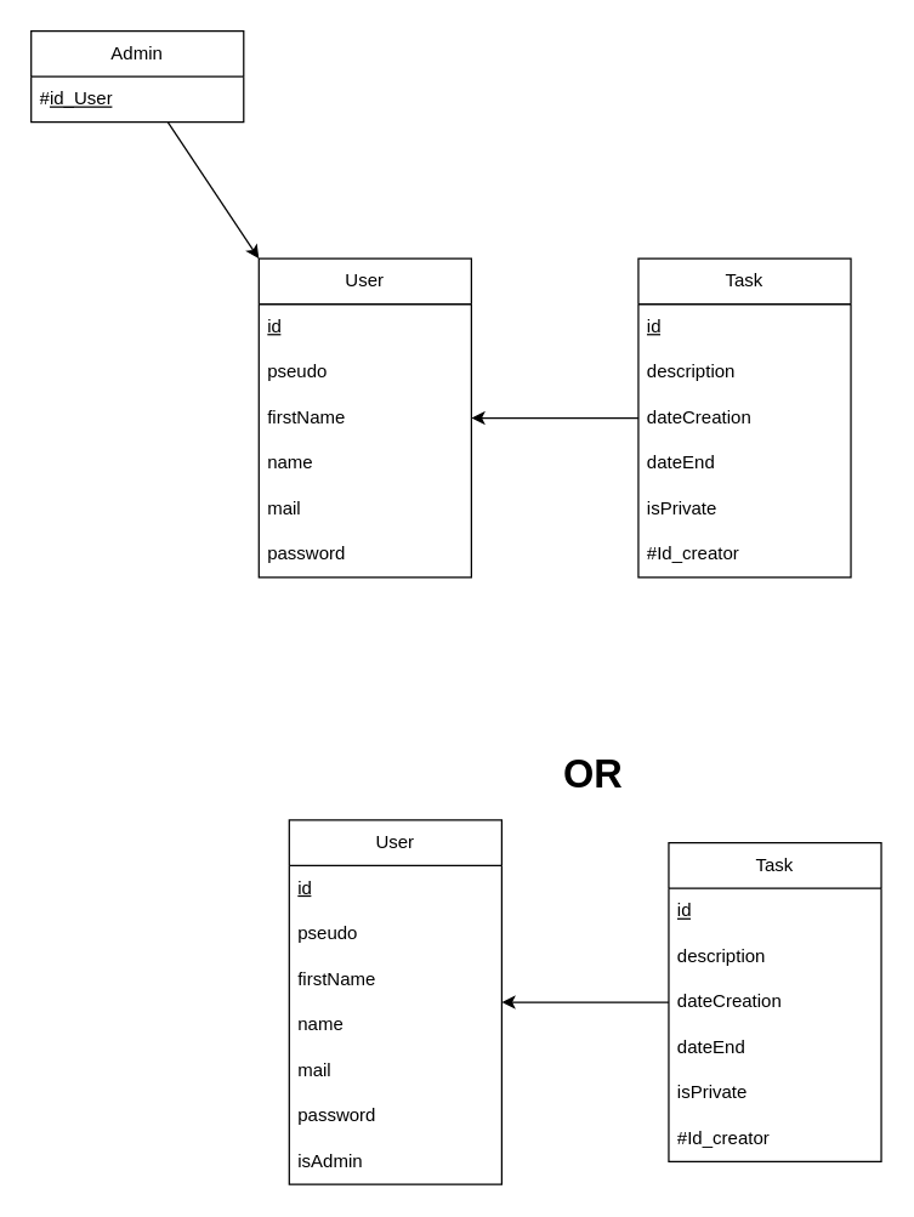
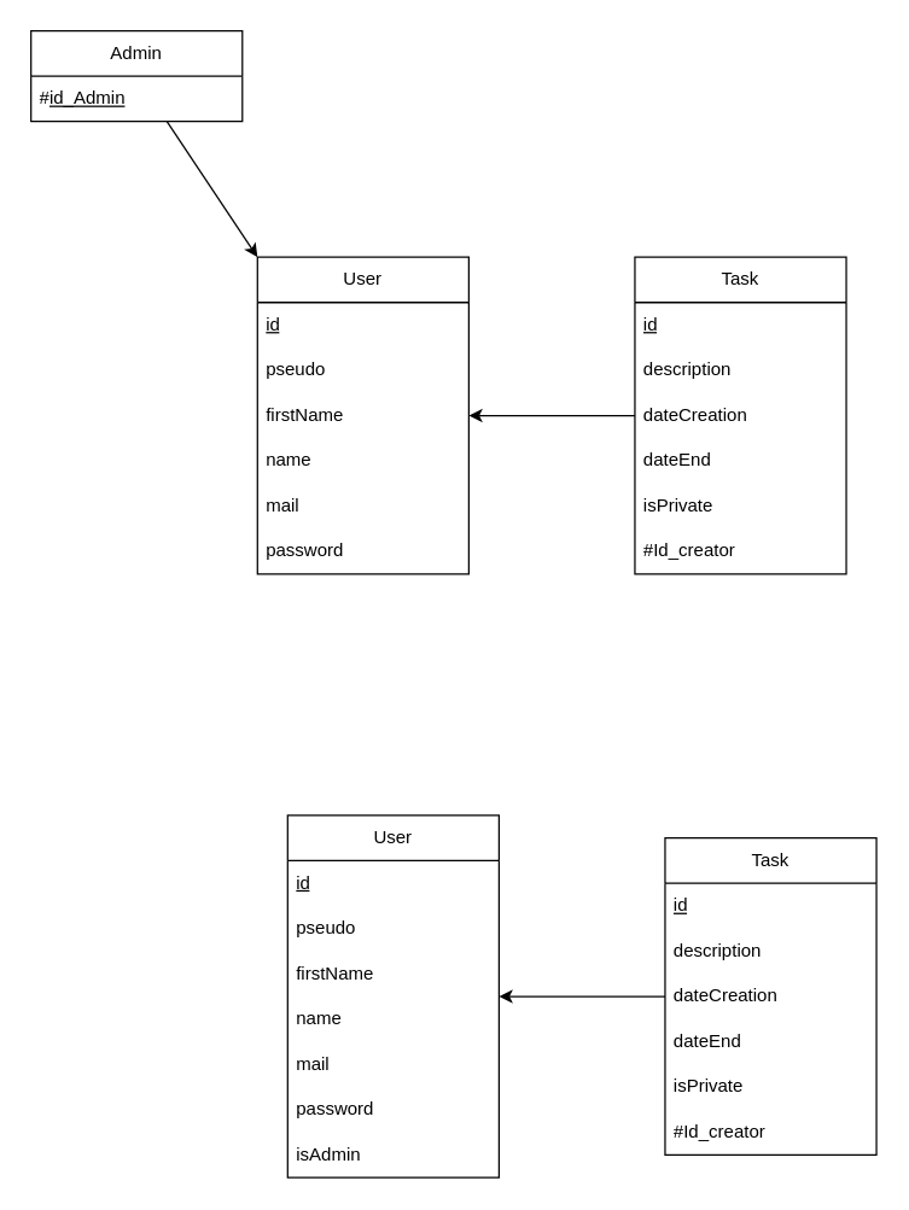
  <mxCell id="0" />
  <mxCell id="1" parent="0" />
  <mxCell id="2" value="User" style="swimlane;fontStyle=0;childLayout=stackLayout;horizontal=1;startSize=30;horizontalStack=0;resizeParent=1;resizeParentMax=0;resizeLast=0;collapsible=1;marginBottom=0;whiteSpace=wrap;html=1;" vertex="1" parent="1"><mxGeometry x="170" y="170" width="140" height="210" as="geometry" /></mxCell>
  <mxCell id="3" value="&lt;u&gt;id&lt;/u&gt;" style="text;strokeColor=none;fillColor=none;align=left;verticalAlign=middle;spacingLeft=4;spacingRight=4;overflow=hidden;points=[[0,0.5],[1,0.5]];portConstraint=eastwest;rotatable=0;whiteSpace=wrap;html=1;" vertex="1" parent="2"><mxGeometry y="30" width="140" height="30" as="geometry" /></mxCell>
  <mxCell id="4" value="pseudo" style="text;strokeColor=none;fillColor=none;align=left;verticalAlign=middle;spacingLeft=4;spacingRight=4;overflow=hidden;points=[[0,0.5],[1,0.5]];portConstraint=eastwest;rotatable=0;whiteSpace=wrap;html=1;" vertex="1" parent="2"><mxGeometry y="60" width="140" height="30" as="geometry" /></mxCell>
  <mxCell id="5" value="firstName" style="text;strokeColor=none;fillColor=none;align=left;verticalAlign=middle;spacingLeft=4;spacingRight=4;overflow=hidden;points=[[0,0.5],[1,0.5]];portConstraint=eastwest;rotatable=0;whiteSpace=wrap;html=1;" vertex="1" parent="2"><mxGeometry y="90" width="140" height="30" as="geometry" /></mxCell>
  <mxCell id="6" value="name" style="text;strokeColor=none;fillColor=none;align=left;verticalAlign=middle;spacingLeft=4;spacingRight=4;overflow=hidden;points=[[0,0.5],[1,0.5]];portConstraint=eastwest;rotatable=0;whiteSpace=wrap;html=1;" vertex="1" parent="2"><mxGeometry y="120" width="140" height="30" as="geometry" /></mxCell>
  <mxCell id="7" value="mail" style="text;strokeColor=none;fillColor=none;align=left;verticalAlign=middle;spacingLeft=4;spacingRight=4;overflow=hidden;points=[[0,0.5],[1,0.5]];portConstraint=eastwest;rotatable=0;whiteSpace=wrap;html=1;" vertex="1" parent="2"><mxGeometry y="150" width="140" height="30" as="geometry" /></mxCell>
  <mxCell id="8" value="password" style="text;strokeColor=none;fillColor=none;align=left;verticalAlign=middle;spacingLeft=4;spacingRight=4;overflow=hidden;points=[[0,0.5],[1,0.5]];portConstraint=eastwest;rotatable=0;whiteSpace=wrap;html=1;" vertex="1" parent="2"><mxGeometry y="180" width="140" height="30" as="geometry" /></mxCell>
  <mxCell id="9" value="Task" style="swimlane;fontStyle=0;childLayout=stackLayout;horizontal=1;startSize=30;horizontalStack=0;resizeParent=1;resizeParentMax=0;resizeLast=0;collapsible=1;marginBottom=0;whiteSpace=wrap;html=1;" vertex="1" parent="1"><mxGeometry x="420" y="170" width="140" height="210" as="geometry" /></mxCell>
  <mxCell id="10" value="&lt;u&gt;id&lt;/u&gt;" style="text;strokeColor=none;fillColor=none;align=left;verticalAlign=middle;spacingLeft=4;spacingRight=4;overflow=hidden;points=[[0,0.5],[1,0.5]];portConstraint=eastwest;rotatable=0;whiteSpace=wrap;html=1;" vertex="1" parent="9"><mxGeometry y="30" width="140" height="30" as="geometry" /></mxCell>
  <mxCell id="11" value="description" style="text;strokeColor=none;fillColor=none;align=left;verticalAlign=middle;spacingLeft=4;spacingRight=4;overflow=hidden;points=[[0,0.5],[1,0.5]];portConstraint=eastwest;rotatable=0;whiteSpace=wrap;html=1;" vertex="1" parent="9"><mxGeometry y="60" width="140" height="30" as="geometry" /></mxCell>
  <mxCell id="12" value="dateCreation" style="text;strokeColor=none;fillColor=none;align=left;verticalAlign=middle;spacingLeft=4;spacingRight=4;overflow=hidden;points=[[0,0.5],[1,0.5]];portConstraint=eastwest;rotatable=0;whiteSpace=wrap;html=1;" vertex="1" parent="9"><mxGeometry y="90" width="140" height="30" as="geometry" /></mxCell>
  <mxCell id="13" value="dateEnd" style="text;strokeColor=none;fillColor=none;align=left;verticalAlign=middle;spacingLeft=4;spacingRight=4;overflow=hidden;points=[[0,0.5],[1,0.5]];portConstraint=eastwest;rotatable=0;whiteSpace=wrap;html=1;" vertex="1" parent="9"><mxGeometry y="120" width="140" height="30" as="geometry" /></mxCell>
  <mxCell id="14" value="isPrivate" style="text;strokeColor=none;fillColor=none;align=left;verticalAlign=middle;spacingLeft=4;spacingRight=4;overflow=hidden;points=[[0,0.5],[1,0.5]];portConstraint=eastwest;rotatable=0;whiteSpace=wrap;html=1;" vertex="1" parent="9"><mxGeometry y="150" width="140" height="30" as="geometry" /></mxCell>
  <mxCell id="15" value="#Id_creator" style="text;strokeColor=none;fillColor=none;align=left;verticalAlign=middle;spacingLeft=4;spacingRight=4;overflow=hidden;points=[[0,0.5],[1,0.5]];portConstraint=eastwest;rotatable=0;whiteSpace=wrap;html=1;" vertex="1" parent="9"><mxGeometry y="180" width="140" height="30" as="geometry" /></mxCell>
  <mxCell id="16" value="" style="endArrow=classic;html=1;rounded=0;" edge="1" parent="1" source="9" target="2"><mxGeometry width="50" height="50" relative="1" as="geometry"><mxPoint x="470" y="400" as="sourcePoint" /><mxPoint x="520" y="350" as="targetPoint" /></mxGeometry></mxCell>
  <mxCell id="17" value="Admin" style="swimlane;fontStyle=0;childLayout=stackLayout;horizontal=1;startSize=30;horizontalStack=0;resizeParent=1;resizeParentMax=0;resizeLast=0;collapsible=1;marginBottom=0;whiteSpace=wrap;html=1;" vertex="1" parent="1"><mxGeometry x="20" y="20" width="140" height="60" as="geometry" /></mxCell>
- <mxCell id="18" value="#&lt;u&gt;id_User&lt;/u&gt;" style="text;strokeColor=none;fillColor=none;align=left;verticalAlign=middle;spacingLeft=4;spacingRight=4;overflow=hidden;points=[[0,0.5],[1,0.5]];portConstraint=eastwest;rotatable=0;whiteSpace=wrap;html=1;" vertex="1" parent="17"><mxGeometry y="30" width="140" height="30" as="geometry" /></mxCell>
+ <mxCell id="18" value="#&lt;u&gt;id_Admin&lt;/u&gt;" style="text;strokeColor=none;fillColor=none;align=left;verticalAlign=middle;spacingLeft=4;spacingRight=4;overflow=hidden;points=[[0,0.5],[1,0.5]];portConstraint=eastwest;rotatable=0;whiteSpace=wrap;html=1;" vertex="1" parent="17"><mxGeometry y="30" width="140" height="30" as="geometry" /></mxCell>
  <mxCell id="19" value="" style="endArrow=classic;html=1;rounded=0;" edge="1" parent="1" source="17" target="2"><mxGeometry width="50" height="50" relative="1" as="geometry"><mxPoint x="470" y="200" as="sourcePoint" /><mxPoint x="520" y="150" as="targetPoint" /></mxGeometry></mxCell>
  <mxCell id="20" value="User" style="swimlane;fontStyle=0;childLayout=stackLayout;horizontal=1;startSize=30;horizontalStack=0;resizeParent=1;resizeParentMax=0;resizeLast=0;collapsible=1;marginBottom=0;whiteSpace=wrap;html=1;" vertex="1" parent="1"><mxGeometry x="190" y="540" width="140" height="240" as="geometry" /></mxCell>
  <mxCell id="21" value="&lt;u&gt;id&lt;/u&gt;" style="text;strokeColor=none;fillColor=none;align=left;verticalAlign=middle;spacingLeft=4;spacingRight=4;overflow=hidden;points=[[0,0.5],[1,0.5]];portConstraint=eastwest;rotatable=0;whiteSpace=wrap;html=1;" vertex="1" parent="20"><mxGeometry y="30" width="140" height="30" as="geometry" /></mxCell>
  <mxCell id="22" value="pseudo" style="text;strokeColor=none;fillColor=none;align=left;verticalAlign=middle;spacingLeft=4;spacingRight=4;overflow=hidden;points=[[0,0.5],[1,0.5]];portConstraint=eastwest;rotatable=0;whiteSpace=wrap;html=1;" vertex="1" parent="20"><mxGeometry y="60" width="140" height="30" as="geometry" /></mxCell>
  <mxCell id="23" value="firstName" style="text;strokeColor=none;fillColor=none;align=left;verticalAlign=middle;spacingLeft=4;spacingRight=4;overflow=hidden;points=[[0,0.5],[1,0.5]];portConstraint=eastwest;rotatable=0;whiteSpace=wrap;html=1;" vertex="1" parent="20"><mxGeometry y="90" width="140" height="30" as="geometry" /></mxCell>
  <mxCell id="24" value="name" style="text;strokeColor=none;fillColor=none;align=left;verticalAlign=middle;spacingLeft=4;spacingRight=4;overflow=hidden;points=[[0,0.5],[1,0.5]];portConstraint=eastwest;rotatable=0;whiteSpace=wrap;html=1;" vertex="1" parent="20"><mxGeometry y="120" width="140" height="30" as="geometry" /></mxCell>
  <mxCell id="25" value="mail" style="text;strokeColor=none;fillColor=none;align=left;verticalAlign=middle;spacingLeft=4;spacingRight=4;overflow=hidden;points=[[0,0.5],[1,0.5]];portConstraint=eastwest;rotatable=0;whiteSpace=wrap;html=1;" vertex="1" parent="20"><mxGeometry y="150" width="140" height="30" as="geometry" /></mxCell>
  <mxCell id="26" value="password" style="text;strokeColor=none;fillColor=none;align=left;verticalAlign=middle;spacingLeft=4;spacingRight=4;overflow=hidden;points=[[0,0.5],[1,0.5]];portConstraint=eastwest;rotatable=0;whiteSpace=wrap;html=1;" vertex="1" parent="20"><mxGeometry y="180" width="140" height="30" as="geometry" /></mxCell>
  <mxCell id="27" value="isAdmin" style="text;strokeColor=none;fillColor=none;align=left;verticalAlign=middle;spacingLeft=4;spacingRight=4;overflow=hidden;points=[[0,0.5],[1,0.5]];portConstraint=eastwest;rotatable=0;whiteSpace=wrap;html=1;" vertex="1" parent="20"><mxGeometry y="210" width="140" height="30" as="geometry" /></mxCell>
  <mxCell id="28" value="Task" style="swimlane;fontStyle=0;childLayout=stackLayout;horizontal=1;startSize=30;horizontalStack=0;resizeParent=1;resizeParentMax=0;resizeLast=0;collapsible=1;marginBottom=0;whiteSpace=wrap;html=1;" vertex="1" parent="1"><mxGeometry x="440" y="555" width="140" height="210" as="geometry" /></mxCell>
  <mxCell id="29" value="&lt;u&gt;id&lt;/u&gt;" style="text;strokeColor=none;fillColor=none;align=left;verticalAlign=middle;spacingLeft=4;spacingRight=4;overflow=hidden;points=[[0,0.5],[1,0.5]];portConstraint=eastwest;rotatable=0;whiteSpace=wrap;html=1;" vertex="1" parent="28"><mxGeometry y="30" width="140" height="30" as="geometry" /></mxCell>
  <mxCell id="30" value="description" style="text;strokeColor=none;fillColor=none;align=left;verticalAlign=middle;spacingLeft=4;spacingRight=4;overflow=hidden;points=[[0,0.5],[1,0.5]];portConstraint=eastwest;rotatable=0;whiteSpace=wrap;html=1;" vertex="1" parent="28"><mxGeometry y="60" width="140" height="30" as="geometry" /></mxCell>
  <mxCell id="31" value="dateCreation" style="text;strokeColor=none;fillColor=none;align=left;verticalAlign=middle;spacingLeft=4;spacingRight=4;overflow=hidden;points=[[0,0.5],[1,0.5]];portConstraint=eastwest;rotatable=0;whiteSpace=wrap;html=1;" vertex="1" parent="28"><mxGeometry y="90" width="140" height="30" as="geometry" /></mxCell>
  <mxCell id="32" value="dateEnd" style="text;strokeColor=none;fillColor=none;align=left;verticalAlign=middle;spacingLeft=4;spacingRight=4;overflow=hidden;points=[[0,0.5],[1,0.5]];portConstraint=eastwest;rotatable=0;whiteSpace=wrap;html=1;" vertex="1" parent="28"><mxGeometry y="120" width="140" height="30" as="geometry" /></mxCell>
  <mxCell id="33" value="isPrivate" style="text;strokeColor=none;fillColor=none;align=left;verticalAlign=middle;spacingLeft=4;spacingRight=4;overflow=hidden;points=[[0,0.5],[1,0.5]];portConstraint=eastwest;rotatable=0;whiteSpace=wrap;html=1;" vertex="1" parent="28"><mxGeometry y="150" width="140" height="30" as="geometry" /></mxCell>
  <mxCell id="34" value="#Id_creator" style="text;strokeColor=none;fillColor=none;align=left;verticalAlign=middle;spacingLeft=4;spacingRight=4;overflow=hidden;points=[[0,0.5],[1,0.5]];portConstraint=eastwest;rotatable=0;whiteSpace=wrap;html=1;" vertex="1" parent="28"><mxGeometry y="180" width="140" height="30" as="geometry" /></mxCell>
  <mxCell id="35" value="" style="endArrow=classic;html=1;rounded=0;" edge="1" parent="1" source="28" target="20"><mxGeometry width="50" height="50" relative="1" as="geometry"><mxPoint x="490" y="770" as="sourcePoint" /><mxPoint x="540" y="720" as="targetPoint" /></mxGeometry></mxCell>
- <mxCell id="36" value="&lt;font style=&quot;font-size: 26px;&quot;&gt;&lt;b&gt;OR&lt;/b&gt;&lt;/font&gt;" style="text;html=1;align=center;verticalAlign=middle;resizable=0;points=[];autosize=1;strokeColor=none;fillColor=none;" vertex="1" parent="1"><mxGeometry x="360" y="490" width="60" height="40" as="geometry" /></mxCell>
